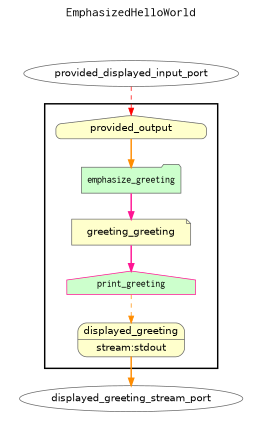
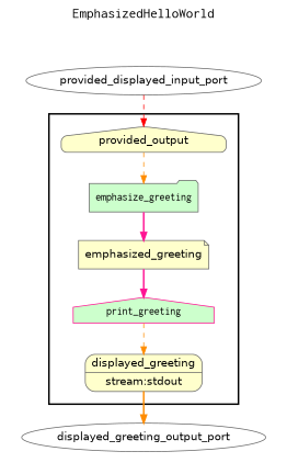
  digraph {
    fontname=Courier
    fontsize=18
    label=EmphasizedHelloWorld
    labelloc=t
    rankdir=TB
    node [color=gray40 fillcolor="#FFFFCC" fontname=Helvetica peripheries=1 shape=house style="rounded,filled"]
    edge [color=darkorange style=bold]
    emphasize_greeting [fillcolor="#CCFFCC" fontname=Courier shape=folder style=filled]
-   emphasized_greeting [shape=note label=greeting_greeting]
+   emphasized_greeting [shape=note]
    print_greeting [color=deeppink fillcolor="#CCFFCC" fontname=Courier style=filled]
    n4 [label="{<f0> displayed_greeting |<f1> stream\:stdout}" rankdir=LR shape=record]
    n5 [label=provided_output]
    n6 [fillcolor="#FFFFFF" label=provided_displayed_input_port shape=ellipse width=0.2]
-   displayed_greeting_output_port [fillcolor="#FFFFFF" shape=ellipse width=0.2 label=displayed_greeting_stream_port]
+   displayed_greeting_output_port [fillcolor="#FFFFFF" shape=ellipse width=0.2]
    subgraph cluster_1 {
      color=black
      label=""
      penwidth=2
      subgraph cluster_2 {
        color=white
        label=""
        penwidth=2
        emphasize_greeting
        emphasized_greeting
        print_greeting
        n4
        n5
      }
    }
    subgraph cluster_3 {
      color=white
      label=""
      subgraph cluster_4 {
        color=white
        label=""
        n6
      }
    }
    subgraph cluster_5 {
      color=white
      label=""
      subgraph cluster_6 {
        color=white
        label=""
        displayed_greeting_output_port
      }
    }
    emphasize_greeting -> emphasized_greeting [color=deeppink]
    emphasized_greeting -> print_greeting [color=deeppink]
    print_greeting -> n4 [style=dashed]
    n4 -> displayed_greeting_output_port
-   n5 -> emphasize_greeting
+   n5 -> emphasize_greeting [style=dashed]
    n6 -> n5 [color=red style=dashed]
  }
